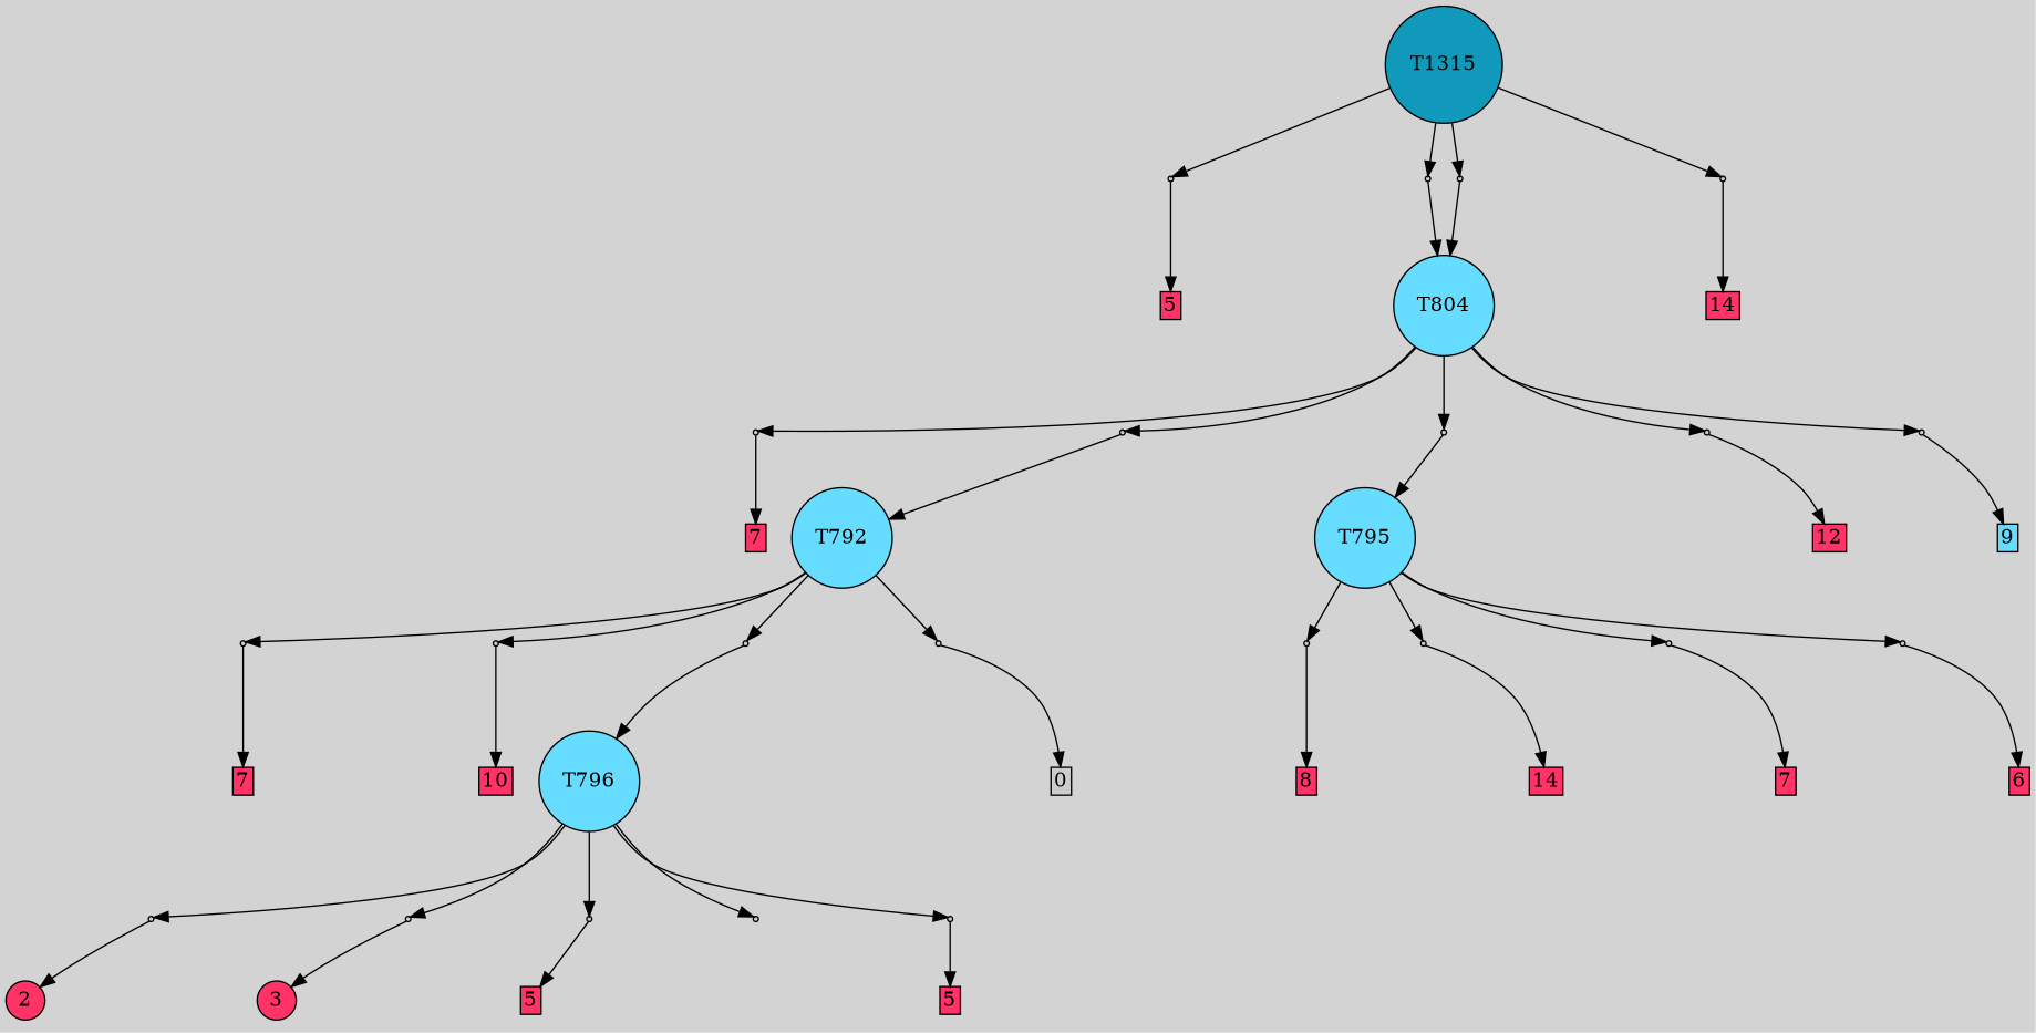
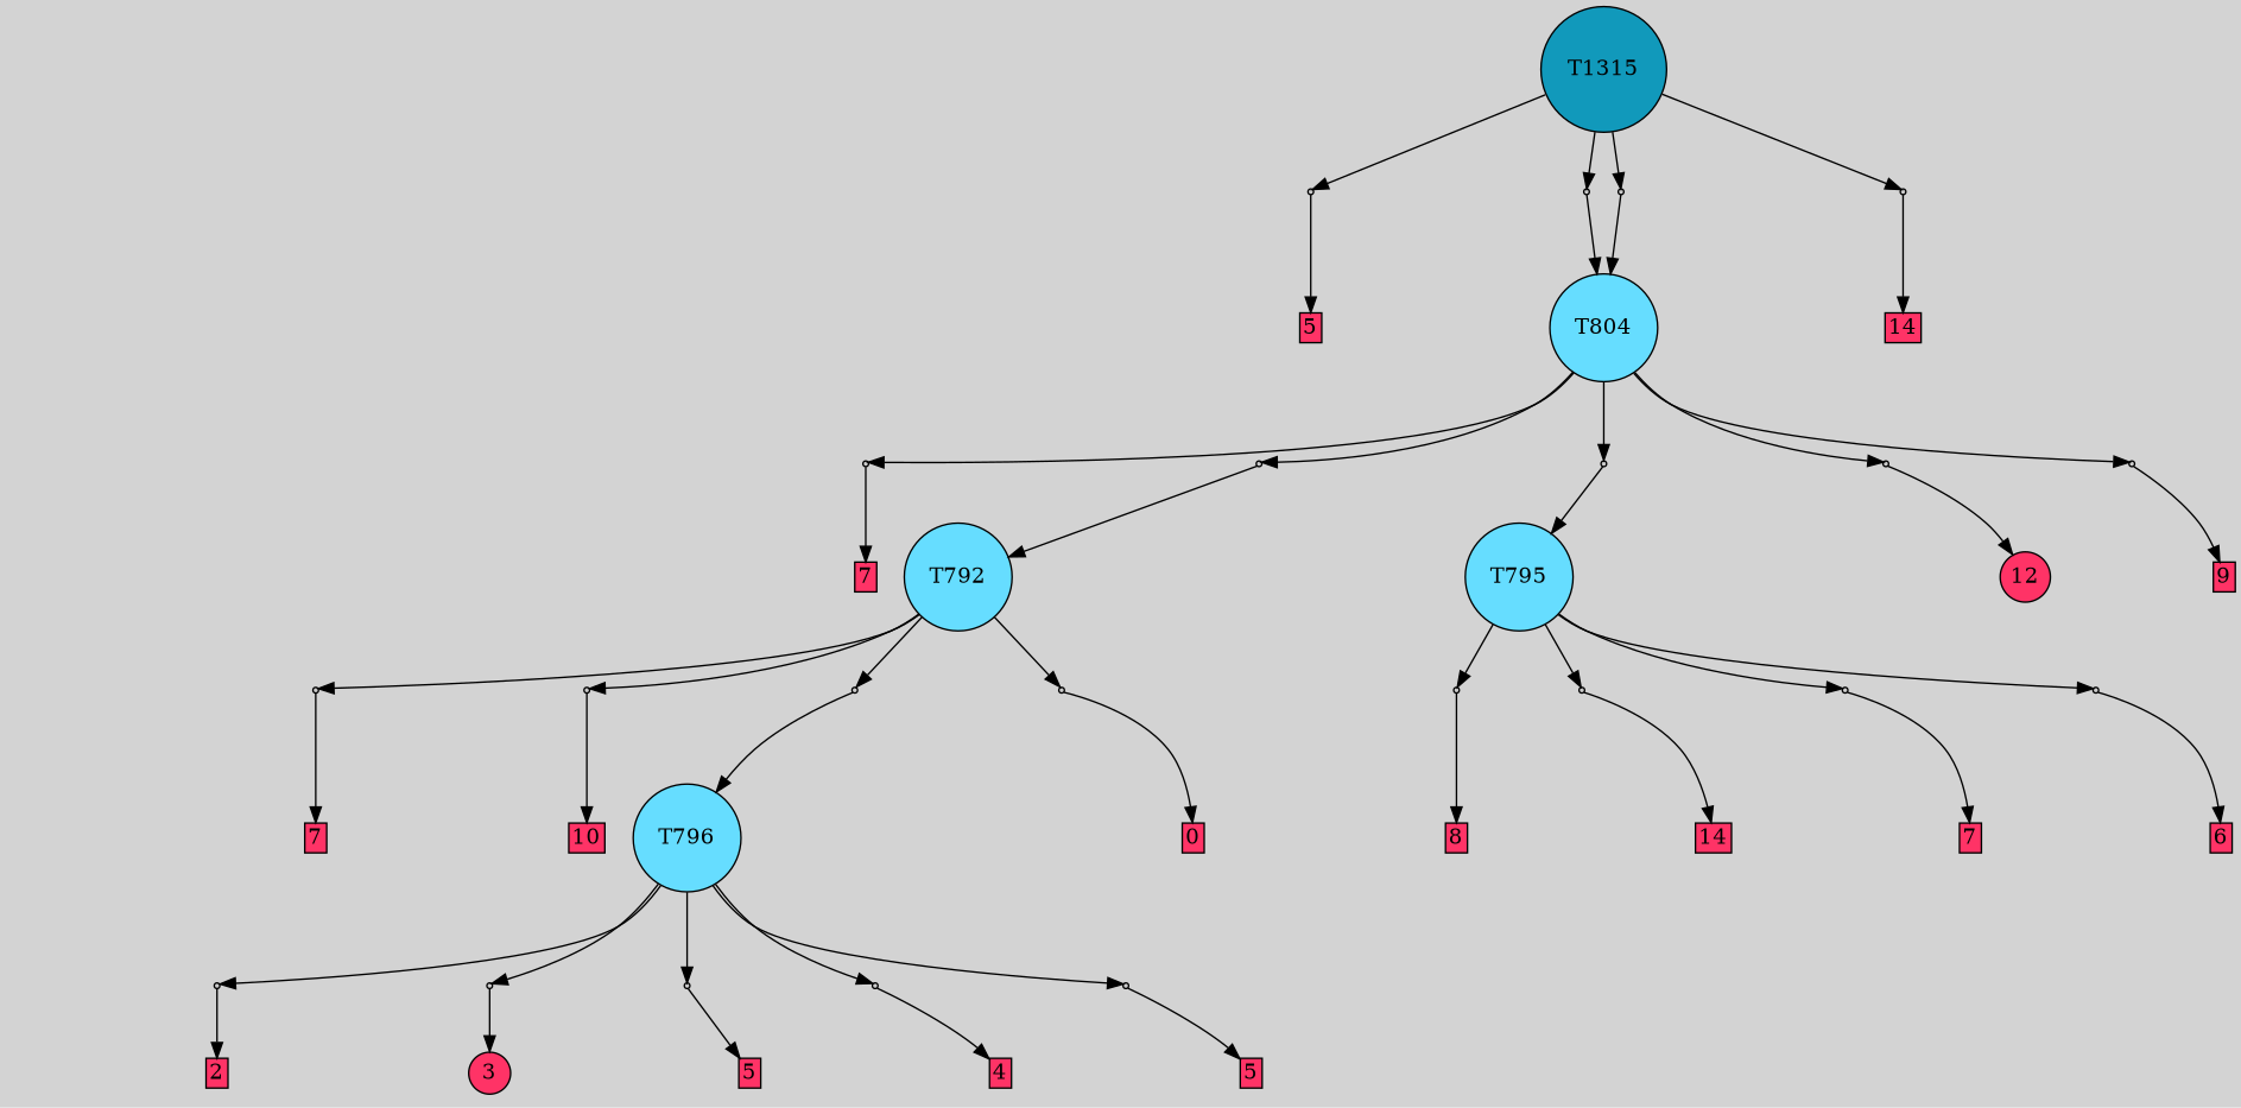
  digraph {
    bgcolor=lightgray
    node [shape=box style=filled]
    T1315 [fillcolor="#1199bb" shape=circle]
    P26624 [fillcolor="#cccccc" shape=point]
    P26625 [fillcolor="#cccccc" shape=point]
    P26626 [fillcolor="#cccccc" shape=point]
    P26627 [fillcolor="#cccccc" shape=point]
    n6 [fillcolor="#66ddff" label=T792 shape=circle]
    P26609 [fillcolor="#cccccc" shape=point]
    P26610 [fillcolor="#cccccc" shape=point]
    P26611 [fillcolor="#cccccc" shape=point]
    P26612 [fillcolor="#cccccc" shape=point]
    n11 [label="3|0&0|7#0|1&#92;n7|7&0|0#0|4&#92;n11|0&0|7#1|6&#92;n" style=invis]
    n12 [fillcolor="#ff3366" height=0 label=7 margin=0.03 width=0]
    n13 [label="10|0&2|6#1|6&#92;n" style=invis]
    n14 [fillcolor="#ff3366" height=0 label=10 margin=0.03 width=0]
    T796 [fillcolor="#66ddff" shape=circle]
    n16 [label="9|0&2|0#0|1&#92;n" style=invis]
    n17 [label="7|4&2|7#0|4&#92;n10|0&0|4#1|2&#92;n" style=invis]
-   n18 [fillcolor="#cccccc" height=0 label=0 margin=0.03 width=0]
+   n18 [fillcolor="#ff3366" height=0 label=0 margin=0.03 width=0]
    T795 [fillcolor="#66ddff" shape=circle]
    P26606 [fillcolor="#cccccc" shape=point]
    P26607 [fillcolor="#cccccc" shape=point]
    P26608 [fillcolor="#cccccc" shape=point]
    P26613 [fillcolor="#cccccc" shape=point]
    n24 [label="10|0&2|0#1|0&#92;n" style=invis]
    n25 [fillcolor="#ff3366" height=0 label=8 margin=0.03 width=0]
    n26 [label="3|6&0|0#0|4&#92;n6|5&0|6#0|3&#92;n0|7&2|0#0|3&#92;n0|4&0|7#2|7&#92;n5|1&0|4#0|3&#92;n8|3&0|1#0|7&#92;n3|0&0|3#0|5&#92;n" style=invis]
    n27 [fillcolor="#ff3366" height=0 label=14 margin=0.03 width=0]
    n28 [label="3|0&0|7#0|1&#92;n" style=invis]
    n29 [fillcolor="#ff3366" height=0 label=7 margin=0.03 width=0]
    n30 [label="9|0&0|1#2|0&#92;n" style=invis]
    n31 [fillcolor="#ff3366" height=0 label=6 margin=0.03 width=0]
    P26614 [fillcolor="#cccccc" shape=point]
    P26615 [fillcolor="#cccccc" shape=point]
    P26616 [fillcolor="#cccccc" shape=point]
    P26617 [fillcolor="#cccccc" shape=point]
    P26618 [fillcolor="#cccccc" shape=point]
    n37 [label="7|0&2|5#0|4&#92;n" style=invis]
-   n38 [fillcolor="#ff3366" height=0 label=2 margin=0.03 shape=circle width=0]
+   n38 [fillcolor="#ff3366" height=0 label=2 margin=0.03 width=0]
    n39 [label="11|0&2|5#2|1&#92;n" style=invis]
    n40 [fillcolor="#ff3366" height=0 label=3 margin=0.03 shape=circle width=0]
    n41 [label="4|0&0|3#2|7&#92;n" style=invis]
    n42 [fillcolor="#ff3366" height=0 label=5 margin=0.03 width=0]
    n43 [label="1|0&2|5#2|1&#92;n" style=invis]
+   n44 [fillcolor="#ff3366" height=0 label=4 margin=0.03 width=0]
    n45 [label="8|0&0|3#1|4&#92;n" style=invis]
    n46 [fillcolor="#ff3366" height=0 label=5 margin=0.03 width=0]
    T804 [fillcolor="#66ddff" shape=circle]
    P26619 [fillcolor="#cccccc" shape=point]
    P26620 [fillcolor="#cccccc" shape=point]
    P26621 [fillcolor="#cccccc" shape=point]
    P26622 [fillcolor="#cccccc" shape=point]
    P26623 [fillcolor="#cccccc" shape=point]
    n53 [label="5|7&2|4#0|7&#92;n3|0&2|6#0|7&#92;n" style=invis]
    n54 [fillcolor="#ff3366" height=0 label=7 margin=0.03 width=0]
    n55 [label="3|0&2|3#0|3&#92;n" style=invis]
    n56 [label="9|0&2|0#0|1&#92;n" style=invis]
    n57 [label="6|6&0|0#1|5&#92;n8|0&0|6#2|4&#92;n" style=invis]
-   n58 [fillcolor="#ff3366" height=0 label=12 margin=0.03 width=0]
+   n58 [fillcolor="#ff3366" height=0 label=12 margin=0.03 shape=circle width=0]
    I26623 [style=invis]
-   n60 [fillcolor="#66ddff" height=0 label=9 margin=0.03 width=0]
+   n60 [fillcolor="#ff3366" height=0 label=9 margin=0.03 width=0]
    n61 [label="4|0&2|1#2|3&#92;n6|3&0|0#2|3&#92;n6|0&0|3#0|6&#92;n" style=invis]
    n62 [label="8|0&0|3#1|4&#92;n" style=invis]
    n63 [fillcolor="#ff3366" height=0 label=5 margin=0.03 width=0]
    n64 [label="3|6&0|0#0|4&#92;n1|2&0|6#2|1&#92;n8|0&0|4#2|0&#92;n7|5&2|7#1|3&#92;n2|3&0|2#0|0&#92;n3|0&0|3#0|5&#92;n" style=invis]
    n65 [fillcolor="#ff3366" height=0 label=14 margin=0.03 width=0]
    n66 [label="2|5&2|3#2|4&#92;n4|0&2|0#0|5&#92;n" style=invis]
    subgraph sub_1 {
      rank=same
      T1315
    }
    T1315 -> P26624
    T1315 -> P26625
    T1315 -> P26626
    T1315 -> P26627
    P26624 -> T804
    P26624 -> n61 [style=invis]
    P26625 -> n62 [style=invis]
    P26625 -> n63
    P26626 -> n64 [style=invis]
    P26626 -> n65
    P26627 -> T804
    P26627 -> n66 [style=invis]
    n6 -> P26609
    n6 -> P26610
    n6 -> P26611
    n6 -> P26612
    P26609 -> n11 [style=invis]
    P26609 -> n12
    P26610 -> n13 [style=invis]
    P26610 -> n14
    P26611 -> T796
    P26611 -> n16 [style=invis]
    P26612 -> n17 [style=invis]
    P26612 -> n18
    T796 -> P26614
    T796 -> P26615
    T796 -> P26616
    T796 -> P26617
    T796 -> P26618
    T795 -> P26606
    T795 -> P26607
    T795 -> P26608
    T795 -> P26613
    P26606 -> n24 [style=invis]
    P26606 -> n25
    P26607 -> n26 [style=invis]
    P26607 -> n27
    P26608 -> n28 [style=invis]
    P26608 -> n29
    P26613 -> n30 [style=invis]
    P26613 -> n31
    P26614 -> n37 [style=invis]
    P26614 -> n38
    P26615 -> n39 [style=invis]
    P26615 -> n40
    P26616 -> n41 [style=invis]
    P26616 -> n42
    P26617 -> n43 [style=invis]
+   P26617 -> n44
    P26618 -> n45 [style=invis]
    P26618 -> n46
    T804 -> P26619
    T804 -> P26620
    T804 -> P26621
    T804 -> P26622
    T804 -> P26623
    P26619 -> n53 [style=invis]
    P26619 -> n54
    P26620 -> n6
    P26620 -> n55 [style=invis]
    P26621 -> T795
    P26621 -> n56 [style=invis]
    P26622 -> n57 [style=invis]
    P26622 -> n58
    P26623 -> I26623 [style=invis]
    P26623 -> n60
  }
